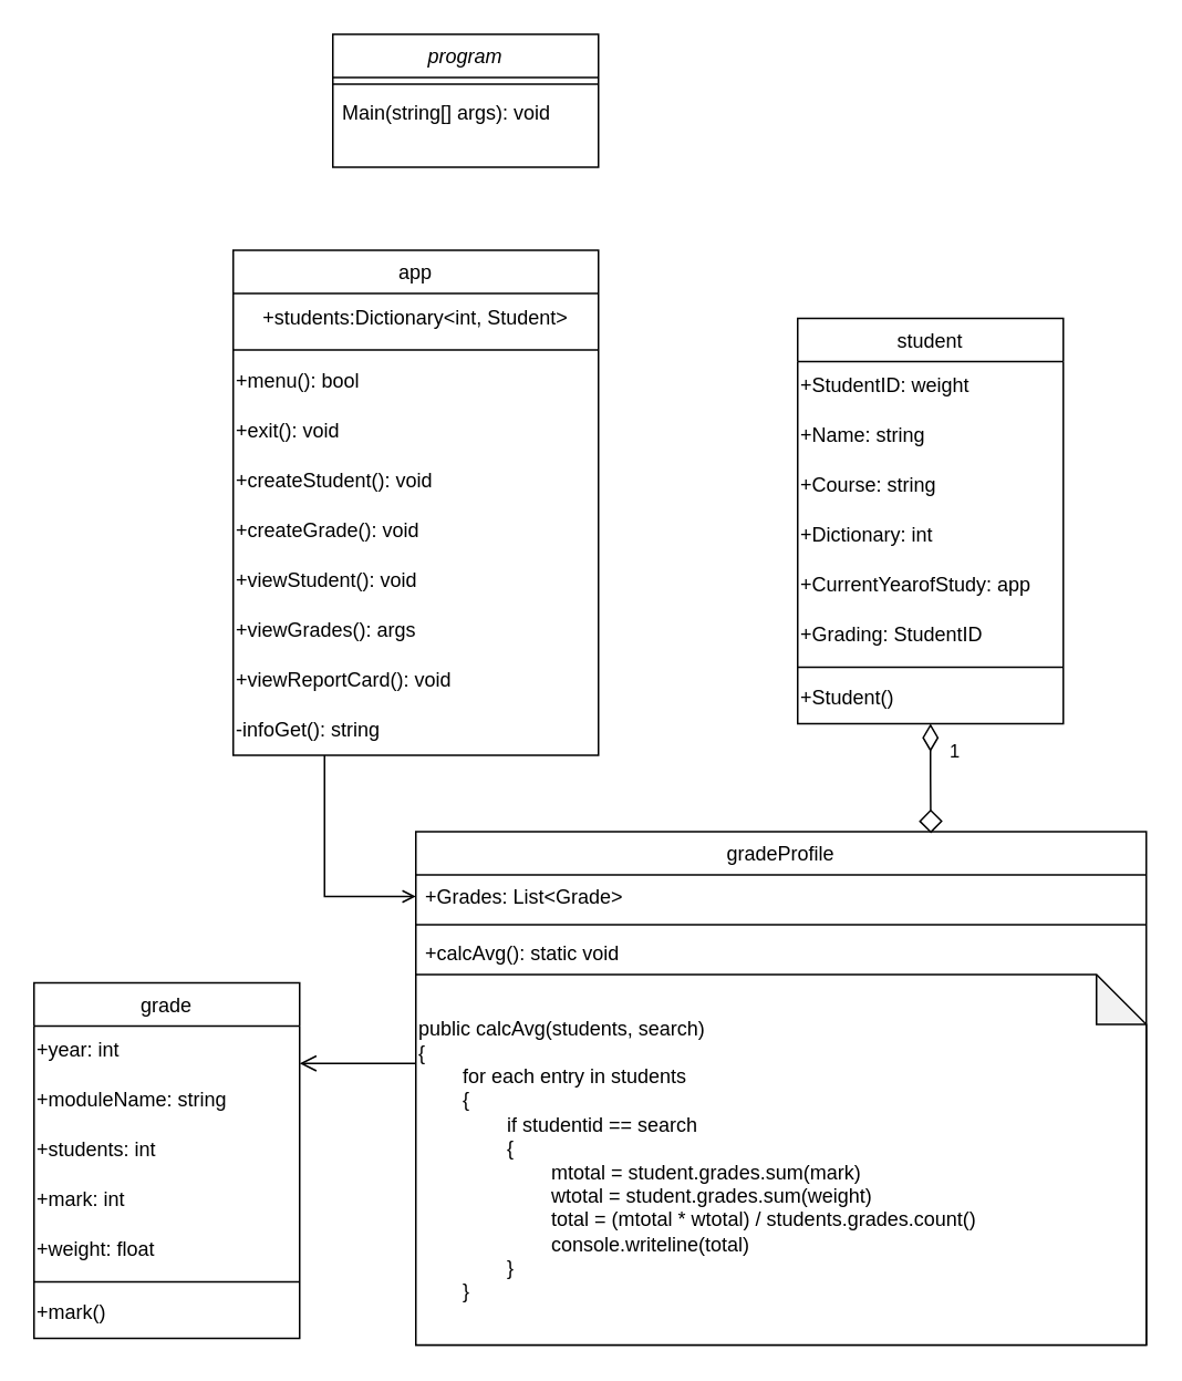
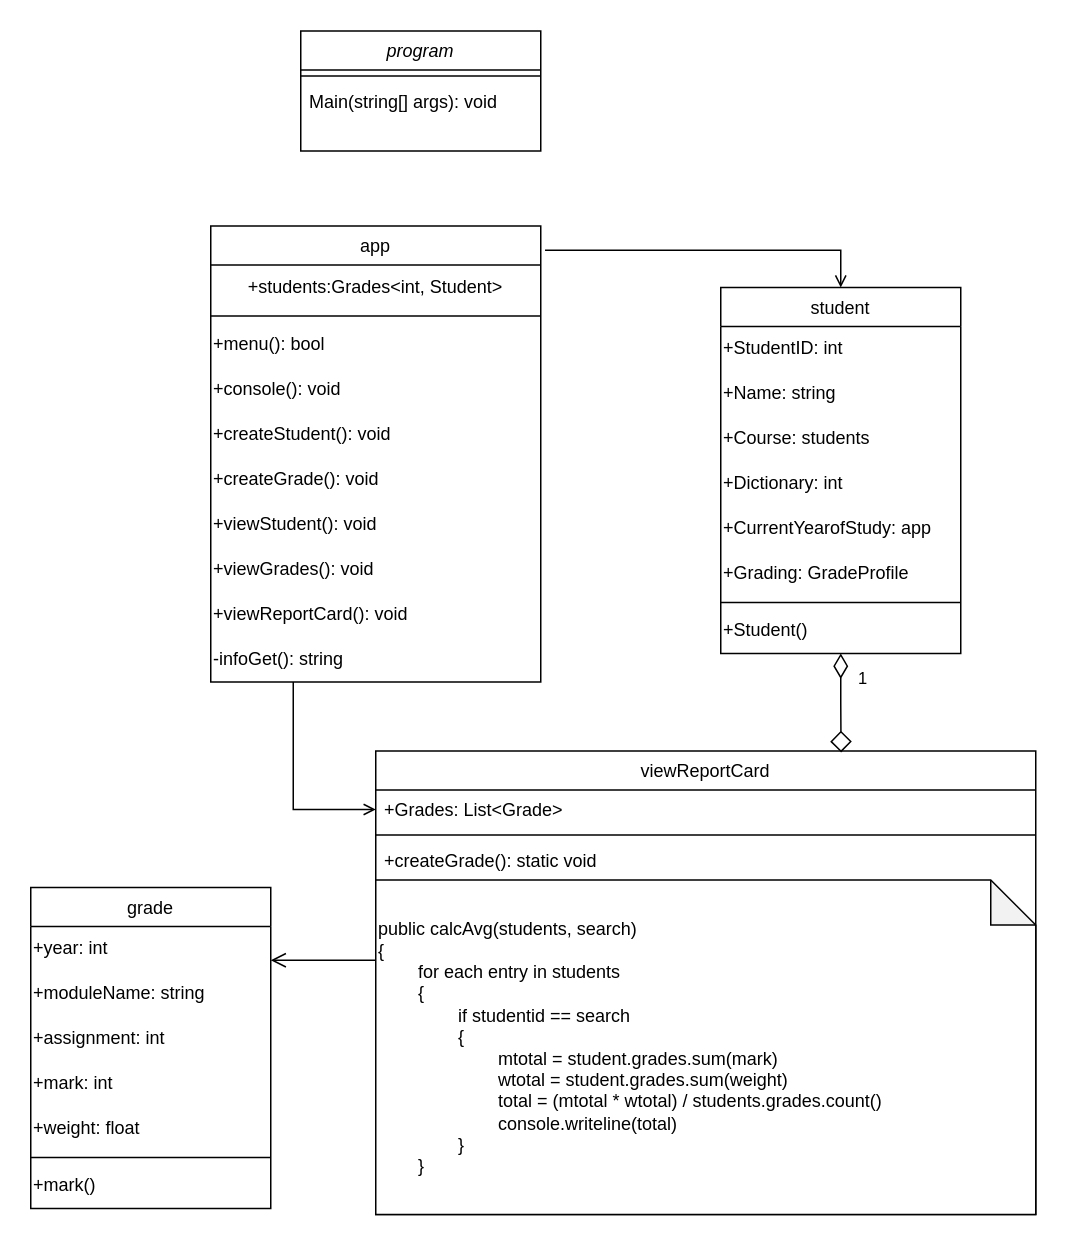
  <mxCell id="0" />
  <mxCell id="1" parent="0" />
  <mxCell id="2" value="program" style="swimlane;fontStyle=2;align=center;verticalAlign=top;childLayout=stackLayout;horizontal=1;startSize=26;horizontalStack=0;resizeParent=1;resizeLast=0;collapsible=1;marginBottom=0;rounded=0;shadow=0;strokeWidth=1;" parent="1" vertex="1"><mxGeometry x="200" y="20" width="160" height="80" as="geometry"><mxRectangle x="230" y="140" width="160" height="26" as="alternateBounds" /></mxGeometry></mxCell>
  <mxCell id="3" value="" style="line;html=1;strokeWidth=1;align=left;verticalAlign=middle;spacingTop=-1;spacingLeft=3;spacingRight=3;rotatable=0;labelPosition=right;points=[];portConstraint=eastwest;" parent="2" vertex="1"><mxGeometry y="26" width="160" height="8" as="geometry" /></mxCell>
  <mxCell id="4" value="Main(string[] args): void" style="text;align=left;verticalAlign=top;spacingLeft=4;spacingRight=4;overflow=hidden;rotatable=0;points=[[0,0.5],[1,0.5]];portConstraint=eastwest;" parent="2" vertex="1"><mxGeometry y="34" width="160" height="26" as="geometry" /></mxCell>
  <mxCell id="5" value="student" style="swimlane;fontStyle=0;align=center;verticalAlign=top;childLayout=stackLayout;horizontal=1;startSize=26;horizontalStack=0;resizeParent=1;resizeLast=0;collapsible=1;marginBottom=0;rounded=0;shadow=0;strokeWidth=1;" parent="1" vertex="1"><mxGeometry x="480" y="191" width="160" height="244" as="geometry"><mxRectangle x="130" y="380" width="160" height="26" as="alternateBounds" /></mxGeometry></mxCell>
- <mxCell id="6" value="+StudentID: weight" style="text;html=1;strokeColor=none;fillColor=none;align=left;verticalAlign=middle;whiteSpace=wrap;rounded=0;" vertex="1" parent="5"><mxGeometry y="26" width="160" height="30" as="geometry" /></mxCell>
+ <mxCell id="6" value="+StudentID: int" style="text;html=1;strokeColor=none;fillColor=none;align=left;verticalAlign=middle;whiteSpace=wrap;rounded=0;" vertex="1" parent="5"><mxGeometry y="26" width="160" height="30" as="geometry" /></mxCell>
  <mxCell id="7" value="+Name: string" style="text;html=1;strokeColor=none;fillColor=none;align=left;verticalAlign=middle;whiteSpace=wrap;rounded=0;" parent="5" vertex="1"><mxGeometry y="56" width="160" height="30" as="geometry" /></mxCell>
- <mxCell id="8" value="+Course: string" style="text;html=1;strokeColor=none;fillColor=none;align=left;verticalAlign=middle;whiteSpace=wrap;rounded=0;" parent="5" vertex="1"><mxGeometry y="86" width="160" height="30" as="geometry" /></mxCell>
+ <mxCell id="8" value="+Course: students" style="text;html=1;strokeColor=none;fillColor=none;align=left;verticalAlign=middle;whiteSpace=wrap;rounded=0;" parent="5" vertex="1"><mxGeometry y="86" width="160" height="30" as="geometry" /></mxCell>
  <mxCell id="9" value="+Dictionary: int" style="text;html=1;strokeColor=none;fillColor=none;align=left;verticalAlign=middle;whiteSpace=wrap;rounded=0;" vertex="1" parent="5"><mxGeometry y="116" width="160" height="30" as="geometry" /></mxCell>
  <mxCell id="10" value="+CurrentYearofStudy: app" style="text;html=1;strokeColor=none;fillColor=none;align=left;verticalAlign=middle;whiteSpace=wrap;rounded=0;" vertex="1" parent="5"><mxGeometry y="146" width="160" height="30" as="geometry" /></mxCell>
- <mxCell id="11" value="+Grading: StudentID" style="text;html=1;strokeColor=none;fillColor=none;align=left;verticalAlign=middle;whiteSpace=wrap;rounded=0;" vertex="1" parent="5"><mxGeometry y="176" width="160" height="30" as="geometry" /></mxCell>
+ <mxCell id="11" value="+Grading: GradeProfile" style="text;html=1;strokeColor=none;fillColor=none;align=left;verticalAlign=middle;whiteSpace=wrap;rounded=0;" vertex="1" parent="5"><mxGeometry y="176" width="160" height="30" as="geometry" /></mxCell>
  <mxCell id="12" value="" style="line;html=1;strokeWidth=1;align=left;verticalAlign=middle;spacingTop=-1;spacingLeft=3;spacingRight=3;rotatable=0;labelPosition=right;points=[];portConstraint=eastwest;" parent="5" vertex="1"><mxGeometry y="206" width="160" height="8" as="geometry" /></mxCell>
  <mxCell id="13" value="+Student()" style="text;html=1;strokeColor=none;fillColor=none;align=left;verticalAlign=middle;whiteSpace=wrap;rounded=0;" parent="5" vertex="1"><mxGeometry y="214" width="160" height="30" as="geometry" /></mxCell>
  <mxCell id="14" value="grade" style="swimlane;fontStyle=0;align=center;verticalAlign=top;childLayout=stackLayout;horizontal=1;startSize=26;horizontalStack=0;resizeParent=1;resizeLast=0;collapsible=1;marginBottom=0;rounded=0;shadow=0;strokeWidth=1;" parent="1" vertex="1"><mxGeometry x="20" y="591" width="160" height="214" as="geometry"><mxRectangle x="340" y="380" width="170" height="26" as="alternateBounds" /></mxGeometry></mxCell>
  <mxCell id="15" value="+year: int" style="text;html=1;strokeColor=none;fillColor=none;align=left;verticalAlign=middle;whiteSpace=wrap;rounded=0;" parent="14" vertex="1"><mxGeometry y="26" width="160" height="30" as="geometry" /></mxCell>
  <mxCell id="16" value="+moduleName: string" style="text;html=1;strokeColor=none;fillColor=none;align=left;verticalAlign=middle;whiteSpace=wrap;rounded=0;" parent="14" vertex="1"><mxGeometry y="56" width="160" height="30" as="geometry" /></mxCell>
- <mxCell id="17" value="+students: int" style="text;html=1;strokeColor=none;fillColor=none;align=left;verticalAlign=middle;whiteSpace=wrap;rounded=0;" parent="14" vertex="1"><mxGeometry y="86" width="160" height="30" as="geometry" /></mxCell>
+ <mxCell id="17" value="+assignment: int" style="text;html=1;strokeColor=none;fillColor=none;align=left;verticalAlign=middle;whiteSpace=wrap;rounded=0;" parent="14" vertex="1"><mxGeometry y="86" width="160" height="30" as="geometry" /></mxCell>
  <mxCell id="18" value="+mark: int" style="text;html=1;strokeColor=none;fillColor=none;align=left;verticalAlign=middle;whiteSpace=wrap;rounded=0;" parent="14" vertex="1"><mxGeometry y="116" width="160" height="30" as="geometry" /></mxCell>
  <mxCell id="19" value="+weight: float" style="text;html=1;strokeColor=none;fillColor=none;align=left;verticalAlign=middle;whiteSpace=wrap;rounded=0;" parent="14" vertex="1"><mxGeometry y="146" width="160" height="30" as="geometry" /></mxCell>
  <mxCell id="20" value="" style="line;html=1;strokeWidth=1;align=left;verticalAlign=middle;spacingTop=-1;spacingLeft=3;spacingRight=3;rotatable=0;labelPosition=right;points=[];portConstraint=eastwest;" parent="14" vertex="1"><mxGeometry y="176" width="160" height="8" as="geometry" /></mxCell>
  <mxCell id="21" value="+mark()" style="text;html=1;strokeColor=none;fillColor=none;align=left;verticalAlign=middle;whiteSpace=wrap;rounded=0;" parent="14" vertex="1"><mxGeometry y="184" width="160" height="30" as="geometry" /></mxCell>
  <mxCell id="22" value="app" style="swimlane;fontStyle=0;align=center;verticalAlign=top;childLayout=stackLayout;horizontal=1;startSize=26;horizontalStack=0;resizeParent=1;resizeLast=0;collapsible=1;marginBottom=0;rounded=0;shadow=0;strokeWidth=1;" parent="1" vertex="1"><mxGeometry x="140" y="150" width="220" height="304" as="geometry"><mxRectangle x="550" y="140" width="160" height="26" as="alternateBounds" /></mxGeometry></mxCell>
- <mxCell id="23" value="+students:Dictionary&amp;lt;int, Student&amp;gt;" style="text;html=1;strokeColor=none;fillColor=none;align=center;verticalAlign=middle;whiteSpace=wrap;rounded=0;" vertex="1" parent="22"><mxGeometry y="26" width="220" height="30" as="geometry" /></mxCell>
+ <mxCell id="23" value="+students:Grades&amp;lt;int, Student&amp;gt;" style="text;html=1;strokeColor=none;fillColor=none;align=center;verticalAlign=middle;whiteSpace=wrap;rounded=0;" vertex="1" parent="22"><mxGeometry y="26" width="220" height="30" as="geometry" /></mxCell>
  <mxCell id="24" value="" style="line;html=1;strokeWidth=1;align=left;verticalAlign=middle;spacingTop=-1;spacingLeft=3;spacingRight=3;rotatable=0;labelPosition=right;points=[];portConstraint=eastwest;" parent="22" vertex="1"><mxGeometry y="56" width="220" height="8" as="geometry" /></mxCell>
  <mxCell id="25" value="+menu(): bool" style="text;html=1;strokeColor=none;fillColor=none;align=left;verticalAlign=middle;whiteSpace=wrap;rounded=0;" parent="22" vertex="1"><mxGeometry y="64" width="220" height="30" as="geometry" /></mxCell>
- <mxCell id="26" value="+exit(): void" style="text;html=1;strokeColor=none;fillColor=none;align=left;verticalAlign=middle;whiteSpace=wrap;rounded=0;" vertex="1" parent="22"><mxGeometry y="94" width="220" height="30" as="geometry" /></mxCell>
+ <mxCell id="26" value="+console(): void" style="text;html=1;strokeColor=none;fillColor=none;align=left;verticalAlign=middle;whiteSpace=wrap;rounded=0;" vertex="1" parent="22"><mxGeometry y="94" width="220" height="30" as="geometry" /></mxCell>
  <mxCell id="27" value="+createStudent(): void" style="text;html=1;strokeColor=none;fillColor=none;align=left;verticalAlign=middle;whiteSpace=wrap;rounded=0;" vertex="1" parent="22"><mxGeometry y="124" width="220" height="30" as="geometry" /></mxCell>
  <mxCell id="28" value="+createGrade(): void" style="text;html=1;strokeColor=none;fillColor=none;align=left;verticalAlign=middle;whiteSpace=wrap;rounded=0;" vertex="1" parent="22"><mxGeometry y="154" width="220" height="30" as="geometry" /></mxCell>
  <mxCell id="29" value="+viewStudent(): void" style="text;html=1;strokeColor=none;fillColor=none;align=left;verticalAlign=middle;whiteSpace=wrap;rounded=0;" vertex="1" parent="22"><mxGeometry y="184" width="220" height="30" as="geometry" /></mxCell>
- <mxCell id="30" value="+viewGrades(): args" style="text;html=1;strokeColor=none;fillColor=none;align=left;verticalAlign=middle;whiteSpace=wrap;rounded=0;" vertex="1" parent="22"><mxGeometry y="214" width="220" height="30" as="geometry" /></mxCell>
+ <mxCell id="30" value="+viewGrades(): void" style="text;html=1;strokeColor=none;fillColor=none;align=left;verticalAlign=middle;whiteSpace=wrap;rounded=0;" vertex="1" parent="22"><mxGeometry y="214" width="220" height="30" as="geometry" /></mxCell>
  <mxCell id="31" value="+viewReportCard(): void" style="text;html=1;strokeColor=none;fillColor=none;align=left;verticalAlign=middle;whiteSpace=wrap;rounded=0;" vertex="1" parent="22"><mxGeometry y="244" width="220" height="30" as="geometry" /></mxCell>
  <mxCell id="32" value="-infoGet(): string" style="text;html=1;strokeColor=none;fillColor=none;align=left;verticalAlign=middle;whiteSpace=wrap;rounded=0;" vertex="1" parent="22"><mxGeometry y="274" width="220" height="30" as="geometry" /></mxCell>
- <mxCell id="34" value="gradeProfile" style="swimlane;fontStyle=0;align=center;verticalAlign=top;childLayout=stackLayout;horizontal=1;startSize=26;horizontalStack=0;resizeParent=1;resizeParentMax=0;resizeLast=0;collapsible=1;marginBottom=0;" parent="1" vertex="1"><mxGeometry x="250" y="500" width="440" height="309" as="geometry" /></mxCell>
+ <mxCell id="33" style="edgeStyle=orthogonalEdgeStyle;rounded=0;orthogonalLoop=1;jettySize=auto;html=1;exitX=1.013;exitY=0.053;exitDx=0;exitDy=0;endArrow=open;endFill=0;entryX=0.5;entryY=0;entryDx=0;entryDy=0;exitPerimeter=0;" edge="1" parent="1" source="22" target="5"><mxGeometry relative="1" as="geometry"><mxPoint x="400" y="170" as="sourcePoint" /></mxGeometry></mxCell>
+ <mxCell id="34" value="viewReportCard" style="swimlane;fontStyle=0;align=center;verticalAlign=top;childLayout=stackLayout;horizontal=1;startSize=26;horizontalStack=0;resizeParent=1;resizeParentMax=0;resizeLast=0;collapsible=1;marginBottom=0;" parent="1" vertex="1"><mxGeometry x="250" y="500" width="440" height="309" as="geometry" /></mxCell>
  <mxCell id="35" value="+Grades: List&lt;Grade&gt;" style="text;strokeColor=none;fillColor=none;align=left;verticalAlign=top;spacingLeft=4;spacingRight=4;overflow=hidden;rotatable=0;points=[[0,0.5],[1,0.5]];portConstraint=eastwest;" parent="34" vertex="1"><mxGeometry y="26" width="440" height="26" as="geometry" /></mxCell>
  <mxCell id="36" value="" style="line;strokeWidth=1;fillColor=none;align=left;verticalAlign=middle;spacingTop=-1;spacingLeft=3;spacingRight=3;rotatable=0;labelPosition=right;points=[];portConstraint=eastwest;strokeColor=inherit;" parent="34" vertex="1"><mxGeometry y="52" width="440" height="8" as="geometry" /></mxCell>
- <mxCell id="37" value="+calcAvg(): static void" style="text;strokeColor=none;fillColor=none;align=left;verticalAlign=top;spacingLeft=4;spacingRight=4;overflow=hidden;rotatable=0;points=[[0,0.5],[1,0.5]];portConstraint=eastwest;" parent="34" vertex="1"><mxGeometry y="60" width="440" height="26" as="geometry" /></mxCell>
+ <mxCell id="37" value="+createGrade(): static void" style="text;strokeColor=none;fillColor=none;align=left;verticalAlign=top;spacingLeft=4;spacingRight=4;overflow=hidden;rotatable=0;points=[[0,0.5],[1,0.5]];portConstraint=eastwest;" parent="34" vertex="1"><mxGeometry y="60" width="440" height="26" as="geometry" /></mxCell>
  <mxCell id="38" value="public calcAvg(students, search)&lt;br&gt;{&lt;br&gt;&lt;span style=&quot;white-space: pre;&quot;&gt;&#09;&lt;/span&gt;for each entry in students&lt;br&gt;&lt;span style=&quot;white-space: pre;&quot;&gt;&#09;&lt;/span&gt;{&lt;br&gt;&lt;span style=&quot;white-space: pre;&quot;&gt;&#09;&lt;/span&gt;&lt;span style=&quot;white-space: pre;&quot;&gt;&#09;&lt;/span&gt;if studentid == search&lt;br&gt;&lt;span style=&quot;white-space: pre;&quot;&gt;&#09;&lt;/span&gt;&lt;span style=&quot;white-space: pre;&quot;&gt;&#09;&lt;/span&gt;{&lt;br&gt;&lt;span style=&quot;white-space: pre;&quot;&gt;&#09;&lt;/span&gt;&lt;span style=&quot;white-space: pre;&quot;&gt;&#09;&lt;/span&gt;&lt;span style=&quot;white-space: pre;&quot;&gt;&#09;&lt;/span&gt;mtotal = student.grades.sum(mark)&lt;br&gt;&lt;span style=&quot;white-space: pre;&quot;&gt;&#09;&lt;/span&gt;&lt;span style=&quot;white-space: pre;&quot;&gt;&#09;&lt;/span&gt;&lt;span style=&quot;white-space: pre;&quot;&gt;&#09;&lt;/span&gt;wtotal = student.grades.sum(weight)&lt;br&gt;&lt;span style=&quot;white-space: pre;&quot;&gt;&#09;&lt;/span&gt;&lt;span style=&quot;white-space: pre;&quot;&gt;&#09;&lt;/span&gt;&lt;span style=&quot;white-space: pre;&quot;&gt;&#09;&lt;/span&gt;total = (mtotal * wtotal) / students.grades.count()&lt;br&gt;&lt;span style=&quot;white-space: pre;&quot;&gt;&#09;&lt;/span&gt;&lt;span style=&quot;white-space: pre;&quot;&gt;&#09;&lt;/span&gt;&lt;span style=&quot;white-space: pre;&quot;&gt;&#09;&lt;/span&gt;console.writeline(total)&lt;br&gt;&lt;span style=&quot;white-space: pre;&quot;&gt;&#09;&lt;/span&gt;&lt;span style=&quot;white-space: pre;&quot;&gt;&#09;&lt;/span&gt;}&lt;br&gt;&lt;span style=&quot;white-space: pre;&quot;&gt;&#09;&lt;/span&gt;}" style="shape=note;whiteSpace=wrap;html=1;backgroundOutline=1;darkOpacity=0.05;align=left;" vertex="1" parent="34"><mxGeometry y="86" width="440" height="223" as="geometry" /></mxCell>
  <mxCell id="39" value="1" style="endArrow=diamond;html=1;endSize=12;startArrow=diamondThin;startSize=14;startFill=0;edgeStyle=orthogonalEdgeStyle;align=left;verticalAlign=bottom;rounded=0;exitX=0.5;exitY=1;exitDx=0;exitDy=0;endFill=0;entryX=0.705;entryY=0.003;entryDx=0;entryDy=0;entryPerimeter=0;" edge="1" parent="1" source="13" target="34"><mxGeometry x="-0.214" y="10" relative="1" as="geometry"><mxPoint x="130" y="610" as="sourcePoint" /><mxPoint x="520" y="450" as="targetPoint" /><mxPoint as="offset" /></mxGeometry></mxCell>
  <mxCell id="40" style="edgeStyle=orthogonalEdgeStyle;rounded=0;orthogonalLoop=1;jettySize=auto;html=1;exitX=0.25;exitY=1;exitDx=0;exitDy=0;entryX=0;entryY=0.5;entryDx=0;entryDy=0;startArrow=none;startFill=0;endArrow=open;endFill=0;" edge="1" parent="1" source="32" target="35"><mxGeometry relative="1" as="geometry" /></mxCell>
  <mxCell id="41" value="" style="endArrow=open;startArrow=none;endFill=0;startFill=0;endSize=8;startSize=10;html=1;rounded=0;exitX=0;exitY=0.24;exitDx=0;exitDy=0;entryX=1;entryY=0.75;entryDx=0;entryDy=0;exitPerimeter=0;" edge="1" parent="1" source="38" target="15"><mxGeometry width="160" relative="1" as="geometry"><mxPoint x="300" y="539" as="sourcePoint" /><mxPoint x="240" y="540" as="targetPoint" /></mxGeometry></mxCell>
